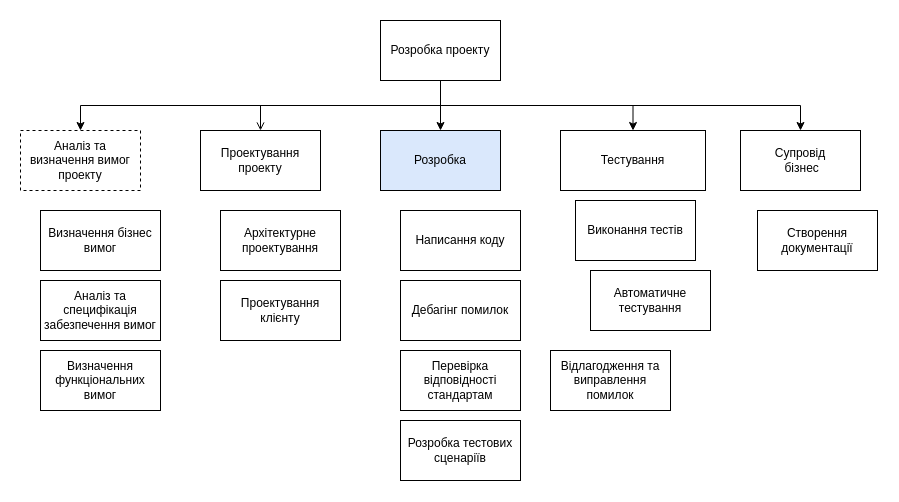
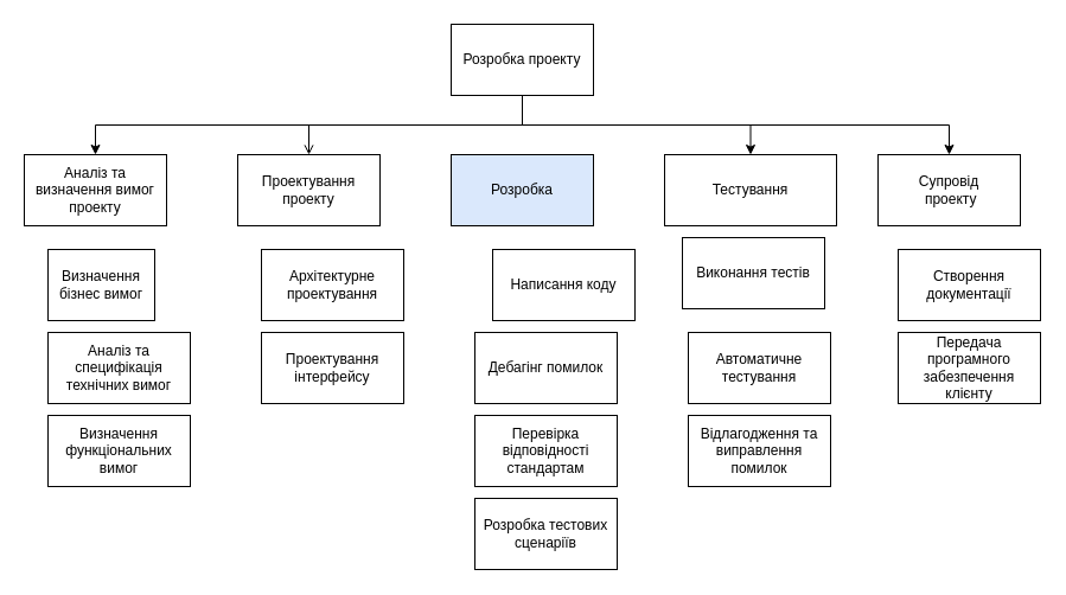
  <mxCell id="0" />
  <mxCell id="1" parent="0" />
  <mxCell id="2" style="edgeStyle=orthogonalEdgeStyle;rounded=0;orthogonalLoop=1;jettySize=auto;html=1;exitX=0.5;exitY=1;exitDx=0;exitDy=0;" edge="1" parent="1" source="7" target="8"><mxGeometry relative="1" as="geometry" /></mxCell>
  <mxCell id="3" style="edgeStyle=orthogonalEdgeStyle;rounded=0;orthogonalLoop=1;jettySize=auto;html=1;entryX=0.5;entryY=0;entryDx=0;entryDy=0;exitX=0.5;exitY=1;exitDx=0;exitDy=0;endArrow=open;" edge="1" parent="1" source="7" target="9"><mxGeometry relative="1" as="geometry" /></mxCell>
- <mxCell id="4" style="edgeStyle=orthogonalEdgeStyle;rounded=0;orthogonalLoop=1;jettySize=auto;html=1;" edge="1" parent="1" source="7" target="10"><mxGeometry relative="1" as="geometry" /></mxCell>
  <mxCell id="5" style="edgeStyle=orthogonalEdgeStyle;rounded=0;orthogonalLoop=1;jettySize=auto;html=1;entryX=0.5;entryY=0;entryDx=0;entryDy=0;exitX=0.5;exitY=1;exitDx=0;exitDy=0;" edge="1" parent="1" source="7" target="11"><mxGeometry relative="1" as="geometry" /></mxCell>
  <mxCell id="6" style="edgeStyle=orthogonalEdgeStyle;rounded=0;orthogonalLoop=1;jettySize=auto;html=1;entryX=0.5;entryY=0;entryDx=0;entryDy=0;exitX=0.5;exitY=1;exitDx=0;exitDy=0;" edge="1" parent="1" source="7" target="12"><mxGeometry relative="1" as="geometry" /></mxCell>
  <mxCell id="7" value="Розробка проекту" style="rounded=0;whiteSpace=wrap;html=1;" vertex="1" parent="1"><mxGeometry x="380" y="20" width="120" height="60" as="geometry" /></mxCell>
- <mxCell id="8" value="Аналіз та визначення вимог проекту" style="rounded=0;whiteSpace=wrap;html=1;dashed=1;" vertex="1" parent="1"><mxGeometry x="20" y="130" width="120" height="60" as="geometry" /></mxCell>
+ <mxCell id="8" value="Аналіз та визначення вимог проекту" style="rounded=0;whiteSpace=wrap;html=1;" vertex="1" parent="1"><mxGeometry x="20" y="130" width="120" height="60" as="geometry" /></mxCell>
  <mxCell id="9" value="Проектування проекту" style="rounded=0;whiteSpace=wrap;html=1;" vertex="1" parent="1"><mxGeometry x="200" y="130" width="120" height="60" as="geometry" /></mxCell>
  <mxCell id="10" value="Розробка" style="rounded=0;whiteSpace=wrap;html=1;fillColor=#dae8fc;" vertex="1" parent="1"><mxGeometry x="380" y="130" width="120" height="60" as="geometry" /></mxCell>
  <mxCell id="11" value="Тестування" style="rounded=0;whiteSpace=wrap;html=1;" vertex="1" parent="1"><mxGeometry x="560" y="130" width="145" height="60" as="geometry" /></mxCell>
- <mxCell id="12" value="Супровід&lt;br&gt;&amp;nbsp;бізнес" style="rounded=0;whiteSpace=wrap;html=1;" vertex="1" parent="1"><mxGeometry x="740" y="130" width="120" height="60" as="geometry" /></mxCell>
- <mxCell id="13" value="Визначення бізнес вимог" style="rounded=0;whiteSpace=wrap;html=1;" vertex="1" parent="1"><mxGeometry x="40" y="210" width="120" height="60" as="geometry" /></mxCell>
- <mxCell id="14" value="Аналіз та специфікація забезпечення вимог" style="rounded=0;whiteSpace=wrap;html=1;" vertex="1" parent="1"><mxGeometry x="40" y="280" width="120" height="60" as="geometry" /></mxCell>
+ <mxCell id="12" value="Супровід&lt;br&gt;&amp;nbsp;проекту" style="rounded=0;whiteSpace=wrap;html=1;" vertex="1" parent="1"><mxGeometry x="740" y="130" width="120" height="60" as="geometry" /></mxCell>
+ <mxCell id="13" value="Визначення бізнес вимог" style="rounded=0;whiteSpace=wrap;html=1;" vertex="1" parent="1"><mxGeometry x="40" y="210" width="90" height="60" as="geometry" /></mxCell>
+ <mxCell id="14" value="Аналіз та специфікація технічних вимог" style="rounded=0;whiteSpace=wrap;html=1;" vertex="1" parent="1"><mxGeometry x="40" y="280" width="120" height="60" as="geometry" /></mxCell>
  <mxCell id="15" value="Визначення функціональних вимог" style="rounded=0;whiteSpace=wrap;html=1;" vertex="1" parent="1"><mxGeometry x="40" y="350" width="120" height="60" as="geometry" /></mxCell>
  <mxCell id="16" value="Архітектурне проектування" style="rounded=0;whiteSpace=wrap;html=1;" vertex="1" parent="1"><mxGeometry x="220" y="210" width="120" height="60" as="geometry" /></mxCell>
- <mxCell id="17" value="Проектування клієнту" style="rounded=0;whiteSpace=wrap;html=1;" vertex="1" parent="1"><mxGeometry x="220" y="280" width="120" height="60" as="geometry" /></mxCell>
- <mxCell id="18" value="Написання коду" style="rounded=0;whiteSpace=wrap;html=1;" vertex="1" parent="1"><mxGeometry x="400" y="210" width="120" height="60" as="geometry" /></mxCell>
+ <mxCell id="17" value="Проектування інтерфейсу" style="rounded=0;whiteSpace=wrap;html=1;" vertex="1" parent="1"><mxGeometry x="220" y="280" width="120" height="60" as="geometry" /></mxCell>
+ <mxCell id="18" value="Написання коду" style="rounded=0;whiteSpace=wrap;html=1;" vertex="1" parent="1"><mxGeometry x="415" y="210" width="120" height="60" as="geometry" /></mxCell>
  <mxCell id="19" value="Перевірка відповідності стандартам" style="rounded=0;whiteSpace=wrap;html=1;" vertex="1" parent="1"><mxGeometry x="400" y="350" width="120" height="60" as="geometry" /></mxCell>
  <mxCell id="20" value="Розробка тестових сценаріїв" style="rounded=0;whiteSpace=wrap;html=1;" vertex="1" parent="1"><mxGeometry x="400" y="420" width="120" height="60" as="geometry" /></mxCell>
  <mxCell id="21" value="Виконання тестів" style="rounded=0;whiteSpace=wrap;html=1;" vertex="1" parent="1"><mxGeometry x="575" y="200" width="120" height="60" as="geometry" /></mxCell>
- <mxCell id="22" value="Автоматичне тестування" style="rounded=0;whiteSpace=wrap;html=1;" vertex="1" parent="1"><mxGeometry x="590" y="270" width="120" height="60" as="geometry" /></mxCell>
- <mxCell id="23" value="Відлагодження та виправлення помилок" style="rounded=0;whiteSpace=wrap;html=1;" vertex="1" parent="1"><mxGeometry x="550" y="350" width="120" height="60" as="geometry" /></mxCell>
+ <mxCell id="22" value="Автоматичне тестування" style="rounded=0;whiteSpace=wrap;html=1;" vertex="1" parent="1"><mxGeometry x="580" y="280" width="120" height="60" as="geometry" /></mxCell>
+ <mxCell id="23" value="Відлагодження та виправлення помилок" style="rounded=0;whiteSpace=wrap;html=1;" vertex="1" parent="1"><mxGeometry x="580" y="350" width="120" height="60" as="geometry" /></mxCell>
  <mxCell id="24" value="Створення документації" style="rounded=0;whiteSpace=wrap;html=1;" vertex="1" parent="1"><mxGeometry x="757" y="210" width="120" height="60" as="geometry" /></mxCell>
+ <mxCell id="25" value="Передача програмного забезпечення клієнту" style="rounded=0;whiteSpace=wrap;html=1;" vertex="1" parent="1"><mxGeometry x="757" y="280" width="120" height="60" as="geometry" /></mxCell>
  <mxCell id="26" value="Дебагінг помилок" style="rounded=0;whiteSpace=wrap;html=1;" vertex="1" parent="1"><mxGeometry x="400" y="280" width="120" height="60" as="geometry" /></mxCell>
